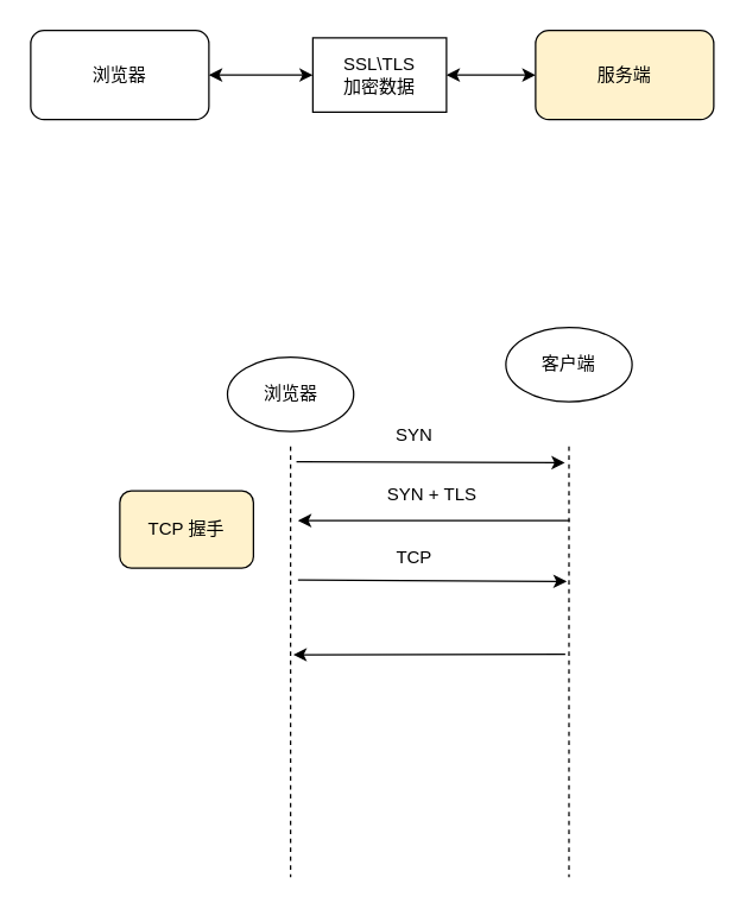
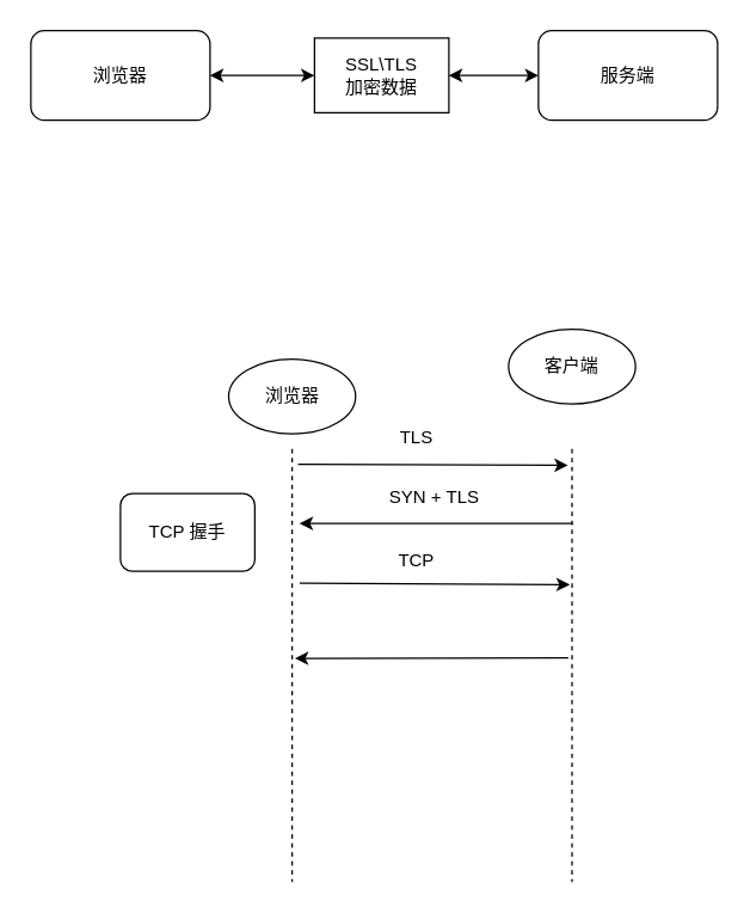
  <mxCell id="0" />
  <mxCell id="1" parent="0" />
  <mxCell id="2" value="浏览器" style="rounded=1;whiteSpace=wrap;html=1;" vertex="1" parent="1"><mxGeometry x="20" y="20" width="120" height="60" as="geometry" /></mxCell>
  <mxCell id="3" value="SSL\TLS&lt;div&gt;加密数据&lt;/div&gt;" style="rounded=0;whiteSpace=wrap;html=1;" vertex="1" parent="1"><mxGeometry x="210" y="25" width="90" height="50" as="geometry" /></mxCell>
- <mxCell id="4" value="服务端" style="rounded=1;whiteSpace=wrap;html=1;fillColor=#fff2cc;" vertex="1" parent="1"><mxGeometry x="360" y="20" width="120" height="60" as="geometry" /></mxCell>
+ <mxCell id="4" value="服务端" style="rounded=1;whiteSpace=wrap;html=1;" vertex="1" parent="1"><mxGeometry x="360" y="20" width="120" height="60" as="geometry" /></mxCell>
  <mxCell id="5" value="" style="endArrow=classic;startArrow=classic;html=1;rounded=0;entryX=0;entryY=0.5;entryDx=0;entryDy=0;exitX=1;exitY=0.5;exitDx=0;exitDy=0;exitPerimeter=0;" edge="1" parent="1" source="2" target="3"><mxGeometry width="50" height="50" relative="1" as="geometry"><mxPoint x="150" y="50" as="sourcePoint" /><mxPoint x="190" y="70" as="targetPoint" /></mxGeometry></mxCell>
  <mxCell id="6" value="" style="endArrow=classic;startArrow=classic;html=1;rounded=0;entryX=0;entryY=0.5;entryDx=0;entryDy=0;exitX=1;exitY=0.5;exitDx=0;exitDy=0;" edge="1" parent="1" source="3" target="4"><mxGeometry width="50" height="50" relative="1" as="geometry"><mxPoint x="300" y="60" as="sourcePoint" /><mxPoint x="350" y="10" as="targetPoint" /></mxGeometry></mxCell>
- <mxCell id="7" value="TCP 握手" style="rounded=1;whiteSpace=wrap;html=1;fillColor=#fff2cc;" vertex="1" parent="1"><mxGeometry x="80" y="330" width="90" height="52" as="geometry" /></mxCell>
+ <mxCell id="7" value="TCP 握手" style="rounded=1;whiteSpace=wrap;html=1;" vertex="1" parent="1"><mxGeometry x="80" y="330" width="90" height="52" as="geometry" /></mxCell>
  <mxCell id="8" value="" style="line;strokeWidth=1;direction=south;html=1;dashed=1;" vertex="1" parent="1"><mxGeometry x="190" y="300" width="10" height="290" as="geometry" /></mxCell>
  <mxCell id="9" value="" style="line;strokeWidth=1;direction=south;html=1;dashed=1;" vertex="1" parent="1"><mxGeometry x="377.5" y="300" width="10" height="290" as="geometry" /></mxCell>
  <mxCell id="10" value="浏览器" style="ellipse;whiteSpace=wrap;html=1;" vertex="1" parent="1"><mxGeometry x="152.5" y="240" width="85" height="50" as="geometry" /></mxCell>
  <mxCell id="11" value="客户端" style="ellipse;whiteSpace=wrap;html=1;" vertex="1" parent="1"><mxGeometry x="340" y="220" width="85" height="50" as="geometry" /></mxCell>
  <mxCell id="12" value="" style="endArrow=classic;html=1;rounded=0;entryX=0.038;entryY=0.778;entryDx=0;entryDy=0;entryPerimeter=0;exitX=0.036;exitY=0.106;exitDx=0;exitDy=0;exitPerimeter=0;" edge="1" parent="1" source="8" target="9"><mxGeometry width="50" height="50" relative="1" as="geometry"><mxPoint x="237.5" y="310" as="sourcePoint" /><mxPoint x="327.5" y="350" as="targetPoint" /></mxGeometry></mxCell>
  <mxCell id="13" value="" style="endArrow=classic;html=1;rounded=0;entryX=0.038;entryY=0.778;entryDx=0;entryDy=0;entryPerimeter=0;exitX=0.036;exitY=0.106;exitDx=0;exitDy=0;exitPerimeter=0;" edge="1" parent="1"><mxGeometry width="50" height="50" relative="1" as="geometry"><mxPoint x="200" y="390" as="sourcePoint" /><mxPoint x="381" y="391" as="targetPoint" /></mxGeometry></mxCell>
- <mxCell id="14" value="SYN" style="text;html=1;align=center;verticalAlign=middle;resizable=0;points=[];autosize=1;strokeColor=none;fillColor=none;" vertex="1" parent="1"><mxGeometry x="252.5" y="278" width="50" height="30" as="geometry" /></mxCell>
+ <mxCell id="14" value="TLS" style="text;html=1;align=center;verticalAlign=middle;resizable=0;points=[];autosize=1;strokeColor=none;fillColor=none;" vertex="1" parent="1"><mxGeometry x="252.5" y="278" width="50" height="30" as="geometry" /></mxCell>
  <mxCell id="15" value="" style="endArrow=classic;html=1;rounded=0;exitX=0.483;exitY=0.75;exitDx=0;exitDy=0;exitPerimeter=0;entryX=0.484;entryY=0.314;entryDx=0;entryDy=0;entryPerimeter=0;" edge="1" parent="1" source="9" target="8"><mxGeometry width="50" height="50" relative="1" as="geometry"><mxPoint x="220" y="490" as="sourcePoint" /><mxPoint x="270" y="440" as="targetPoint" /></mxGeometry></mxCell>
  <mxCell id="16" value="" style="endArrow=classic;html=1;rounded=0;exitX=0.483;exitY=0.75;exitDx=0;exitDy=0;exitPerimeter=0;entryX=0.484;entryY=0.314;entryDx=0;entryDy=0;entryPerimeter=0;" edge="1" parent="1"><mxGeometry width="50" height="50" relative="1" as="geometry"><mxPoint x="383" y="350" as="sourcePoint" /><mxPoint x="200" y="350" as="targetPoint" /></mxGeometry></mxCell>
  <mxCell id="17" value="SYN + TLS" style="text;html=1;align=center;verticalAlign=middle;resizable=0;points=[];autosize=1;strokeColor=none;fillColor=none;" vertex="1" parent="1"><mxGeometry x="245" y="318" width="90" height="30" as="geometry" /></mxCell>
  <mxCell id="18" value="TCP" style="text;html=1;align=center;verticalAlign=middle;resizable=0;points=[];autosize=1;strokeColor=none;fillColor=none;" vertex="1" parent="1"><mxGeometry x="252.5" y="360" width="50" height="30" as="geometry" /></mxCell>
